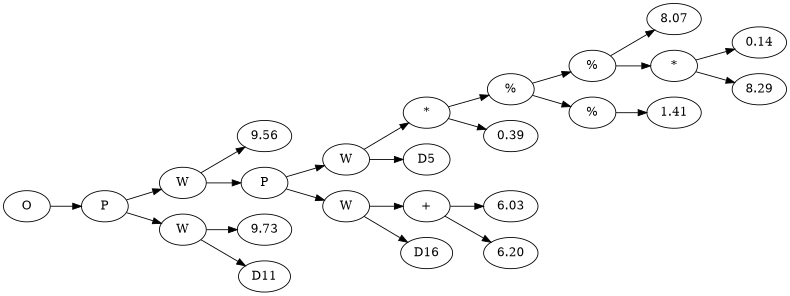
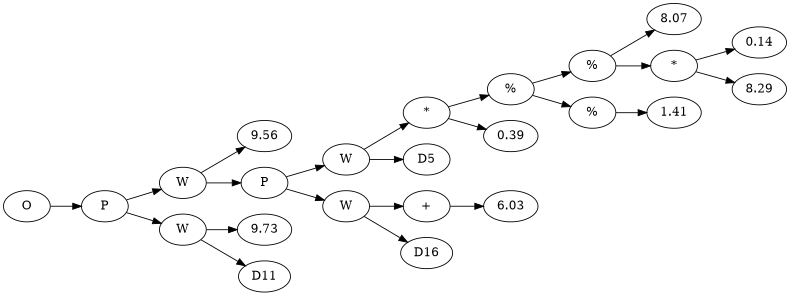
  digraph {
    rankdir=LR
    n1 [label=O]
    n2 [label=P]
    n3 [label=W]
    n4 [label=W]
    n5 [label=9.56]
    n6 [label=P]
    n7 [label=9.73]
    n8 [label=D11]
    n9 [label=W]
    n10 [label=W]
    n11 [label="*"]
    n12 [label=D5]
    n13 [label="+"]
    n14 [label=D16]
    n15 [label="%"]
    n16 [label=0.39]
    n17 [label="%"]
    n18 [label="%"]
    n19 [label=8.07]
    n20 [label="*"]
    n21 [label=1.41]
    n22 [label=0.14]
    n23 [label=8.29]
    n24 [label=6.03]
-   n25 [label=6.20]
    n1 -> n2
    n2 -> n3
    n2 -> n4
    n3 -> n5
    n3 -> n6
    n4 -> n7
    n4 -> n8
    n6 -> n9
    n6 -> n10
    n9 -> n11
    n9 -> n12
    n10 -> n13
    n10 -> n14
    n11 -> n15
    n11 -> n16
    n13 -> n24
-   n13 -> n25
    n15 -> n17
    n15 -> n18
    n17 -> n19
    n17 -> n20
    n18 -> n21
    n20 -> n22
    n20 -> n23
  }
